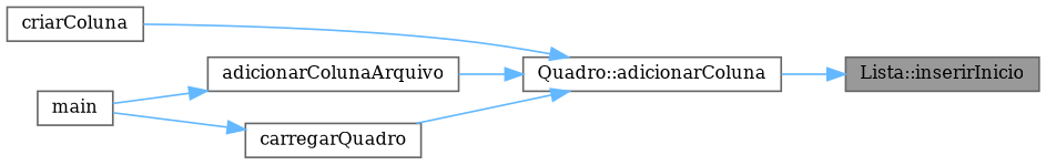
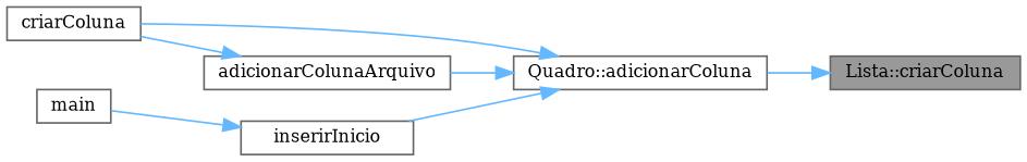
  digraph {
    fontname="DejaVu Serif"
    rankdir=RL
    node [color=grey40 fillcolor=white fontname="DejaVu Serif" fontsize=10 shape=box style=filled]
    edge [color=steelblue1 dir=back fontname="DejaVu Serif" fontsize=10 labelfontname=Helvetica labelfontsize=10 style=solid]
-   n1 [color=gray40 fillcolor=grey60 fontcolor=black height=0.2 label="Lista::inserirInicio" width=0.4]
+   n1 [color=gray40 fillcolor=grey60 fontcolor=black height=0.2 label="Lista::criarColuna" width=0.4]
    n2 [height=0.2 label="Quadro::adicionarColuna" width=0.4]
    n3 [height=0.2 label=adicionarColunaArquivo width=0.4]
-   n4 [height=0.2 label=carregarQuadro width=0.4]
+   n4 [height=0.2 label=inserirInicio width=0.4]
    n5 [height=0.2 label=criarColuna width=0.4]
    n6 [height=0.2 label=main width=0.4]
    n1 -> n2
    n2 -> n3
    n2 -> n4
    n2 -> n5
-   n3 -> n6
+   n3 -> n5
    n4 -> n6
  }
